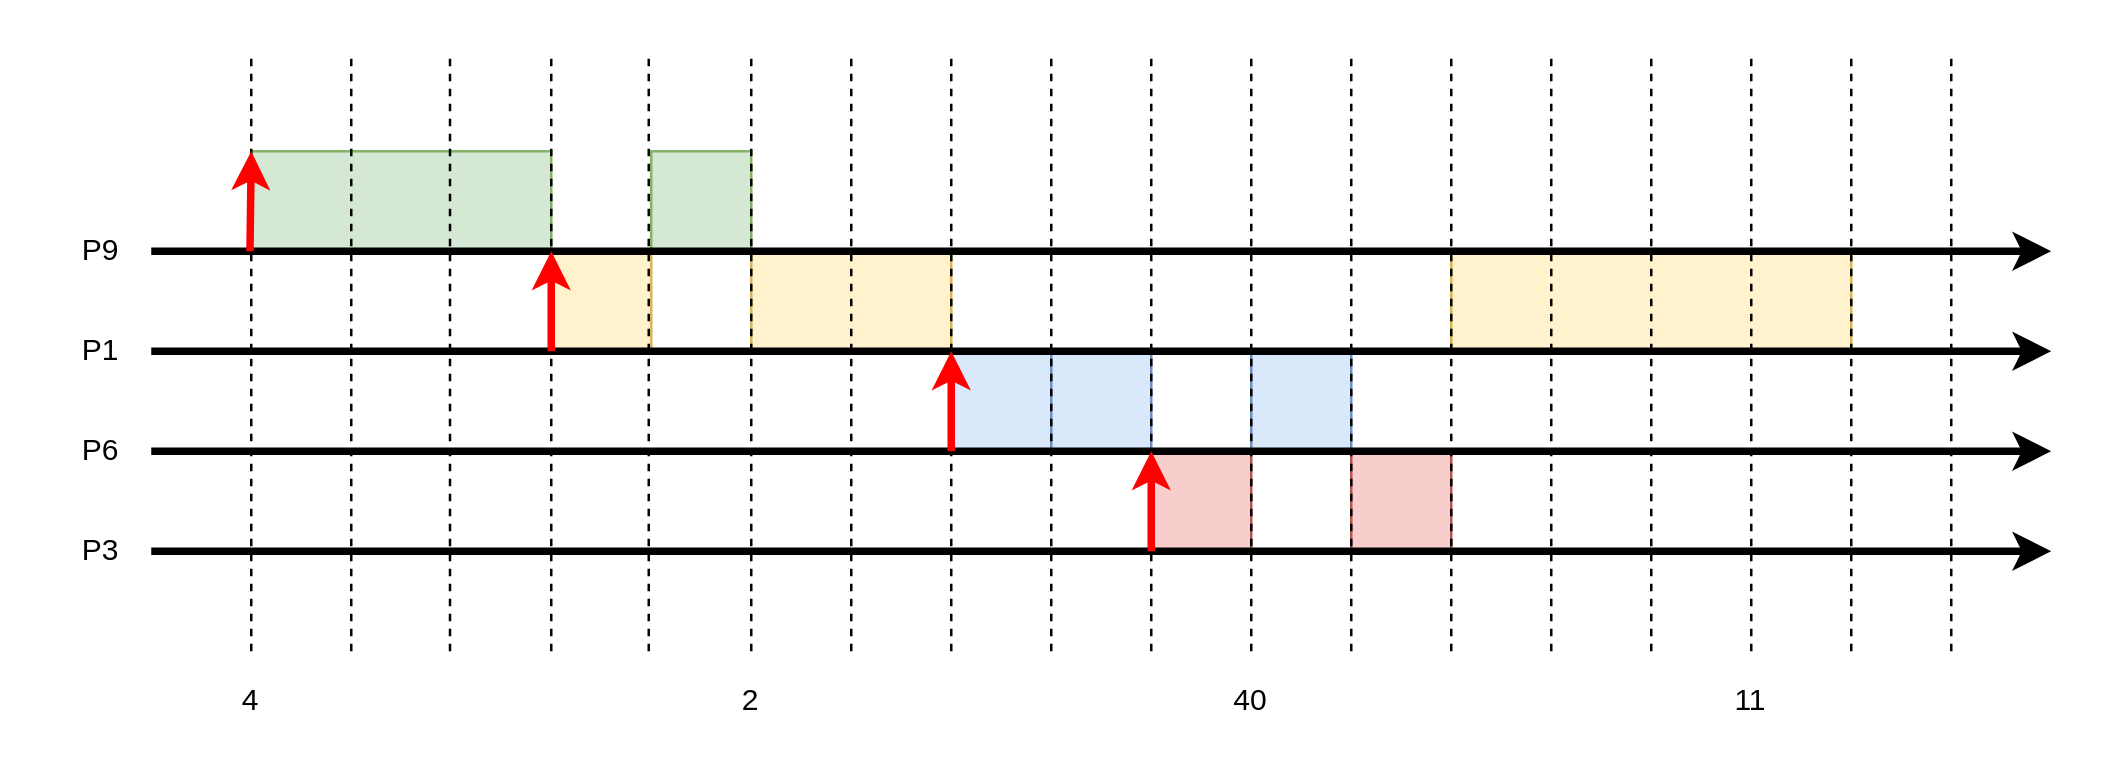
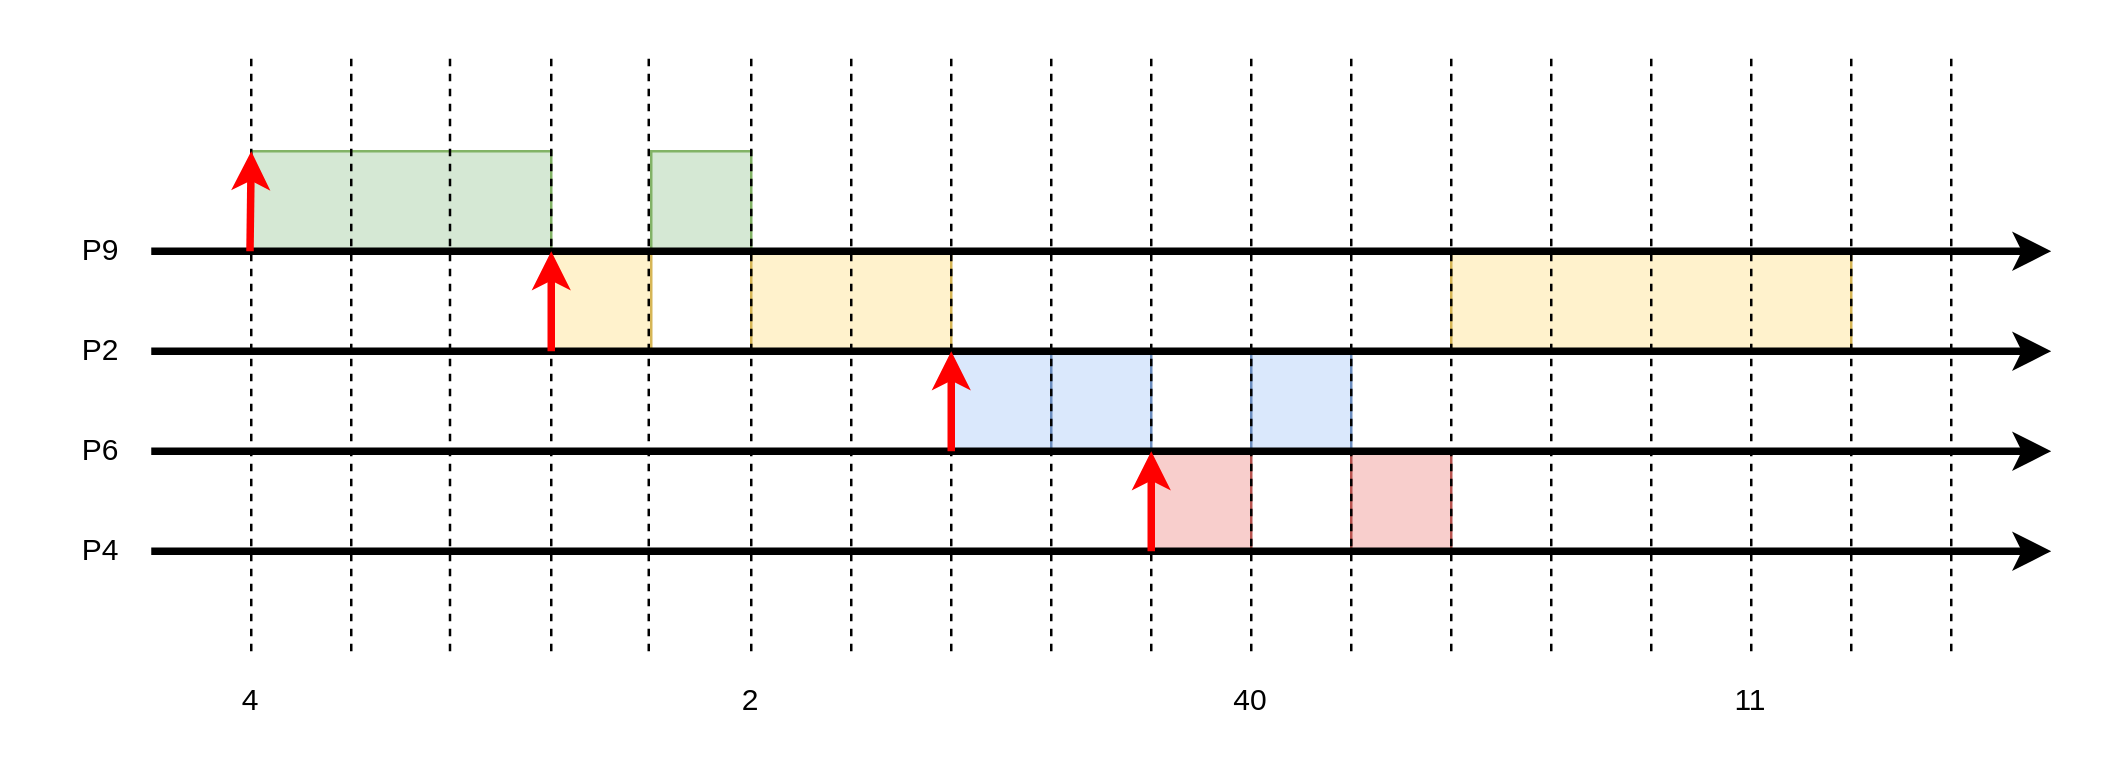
  <mxCell id="0" />
  <mxCell id="1" parent="0" />
  <mxCell id="2" value="" style="rounded=0;whiteSpace=wrap;html=1;strokeColor=#b85450;fillColor=#f8cecc;" vertex="1" parent="1"><mxGeometry x="460" y="180" width="40" height="40" as="geometry" /></mxCell>
  <mxCell id="3" value="" style="rounded=0;whiteSpace=wrap;html=1;strokeColor=#6c8ebf;fillColor=#dae8fc;" vertex="1" parent="1"><mxGeometry x="380" y="140" width="40" height="40" as="geometry" /></mxCell>
  <mxCell id="4" value="" style="rounded=0;whiteSpace=wrap;html=1;strokeColor=#6c8ebf;fillColor=#dae8fc;" vertex="1" parent="1"><mxGeometry x="420" y="140" width="40" height="40" as="geometry" /></mxCell>
  <mxCell id="5" value="" style="rounded=0;whiteSpace=wrap;html=1;strokeColor=#b85450;fillColor=#f8cecc;" vertex="1" parent="1"><mxGeometry x="540" y="180" width="40" height="40" as="geometry" /></mxCell>
  <mxCell id="6" value="" style="rounded=0;whiteSpace=wrap;html=1;strokeColor=#6c8ebf;fillColor=#dae8fc;" vertex="1" parent="1"><mxGeometry x="500" y="140" width="40" height="40" as="geometry" /></mxCell>
  <mxCell id="7" value="" style="rounded=0;whiteSpace=wrap;html=1;strokeColor=#d6b656;fillColor=#fff2cc;" vertex="1" parent="1"><mxGeometry x="300" y="100" width="80" height="40" as="geometry" /></mxCell>
  <mxCell id="8" value="" style="rounded=0;whiteSpace=wrap;html=1;strokeColor=#d6b656;fillColor=#fff2cc;" vertex="1" parent="1"><mxGeometry x="580" y="100" width="160" height="40" as="geometry" /></mxCell>
  <mxCell id="9" value="" style="rounded=0;whiteSpace=wrap;html=1;strokeColor=#82b366;fillColor=#d5e8d4;" vertex="1" parent="1"><mxGeometry x="260" y="60" width="40" height="40" as="geometry" /></mxCell>
  <mxCell id="10" value="" style="rounded=0;whiteSpace=wrap;html=1;strokeColor=#d6b656;fillColor=#fff2cc;" vertex="1" parent="1"><mxGeometry x="220" y="100" width="40" height="40" as="geometry" /></mxCell>
  <mxCell id="11" value="" style="rounded=0;whiteSpace=wrap;html=1;strokeColor=#82b366;fillColor=#d5e8d4;" vertex="1" parent="1"><mxGeometry x="100" y="60" width="120" height="40" as="geometry" /></mxCell>
  <mxCell id="12" value="" style="endArrow=classic;html=1;strokeWidth=3;" edge="1" parent="1"><mxGeometry width="50" height="50" relative="1" as="geometry"><mxPoint x="60" y="180" as="sourcePoint" /><mxPoint x="820" y="180" as="targetPoint" /></mxGeometry></mxCell>
  <mxCell id="13" value="" style="endArrow=none;dashed=1;html=1;" edge="1" parent="1"><mxGeometry width="50" height="50" relative="1" as="geometry"><mxPoint x="100" y="260" as="sourcePoint" /><mxPoint x="100" y="20" as="targetPoint" /></mxGeometry></mxCell>
  <mxCell id="14" value="" style="endArrow=none;dashed=1;html=1;" edge="1" parent="1"><mxGeometry width="50" height="50" relative="1" as="geometry"><mxPoint x="140" y="260" as="sourcePoint" /><mxPoint x="140" y="20" as="targetPoint" /></mxGeometry></mxCell>
  <mxCell id="15" value="" style="endArrow=none;dashed=1;html=1;" edge="1" parent="1"><mxGeometry width="50" height="50" relative="1" as="geometry"><mxPoint x="179.5" y="260" as="sourcePoint" /><mxPoint x="179.5" y="20" as="targetPoint" /></mxGeometry></mxCell>
  <mxCell id="16" value="" style="endArrow=none;dashed=1;html=1;" edge="1" parent="1"><mxGeometry width="50" height="50" relative="1" as="geometry"><mxPoint x="220" y="260" as="sourcePoint" /><mxPoint x="220" y="20" as="targetPoint" /></mxGeometry></mxCell>
  <mxCell id="17" value="" style="endArrow=none;dashed=1;html=1;" edge="1" parent="1"><mxGeometry width="50" height="50" relative="1" as="geometry"><mxPoint x="259" y="260" as="sourcePoint" /><mxPoint x="259" y="20" as="targetPoint" /></mxGeometry></mxCell>
  <mxCell id="18" value="" style="endArrow=none;dashed=1;html=1;" edge="1" parent="1"><mxGeometry width="50" height="50" relative="1" as="geometry"><mxPoint x="300" y="260" as="sourcePoint" /><mxPoint x="300" y="20" as="targetPoint" /></mxGeometry></mxCell>
  <mxCell id="19" value="" style="endArrow=none;dashed=1;html=1;" edge="1" parent="1"><mxGeometry width="50" height="50" relative="1" as="geometry"><mxPoint x="340" y="260" as="sourcePoint" /><mxPoint x="340" y="20" as="targetPoint" /></mxGeometry></mxCell>
  <mxCell id="20" value="" style="endArrow=none;dashed=1;html=1;" edge="1" parent="1"><mxGeometry width="50" height="50" relative="1" as="geometry"><mxPoint x="380" y="260" as="sourcePoint" /><mxPoint x="380" y="20" as="targetPoint" /></mxGeometry></mxCell>
  <mxCell id="21" value="" style="endArrow=none;dashed=1;html=1;" edge="1" parent="1"><mxGeometry width="50" height="50" relative="1" as="geometry"><mxPoint x="420" y="260" as="sourcePoint" /><mxPoint x="420" y="20" as="targetPoint" /></mxGeometry></mxCell>
  <mxCell id="22" value="" style="endArrow=none;dashed=1;html=1;" edge="1" parent="1"><mxGeometry width="50" height="50" relative="1" as="geometry"><mxPoint x="460" y="260" as="sourcePoint" /><mxPoint x="460" y="20" as="targetPoint" /></mxGeometry></mxCell>
  <mxCell id="23" value="" style="endArrow=none;dashed=1;html=1;" edge="1" parent="1"><mxGeometry width="50" height="50" relative="1" as="geometry"><mxPoint x="500" y="260" as="sourcePoint" /><mxPoint x="500" y="20" as="targetPoint" /></mxGeometry></mxCell>
  <mxCell id="24" value="" style="endArrow=none;dashed=1;html=1;" edge="1" parent="1"><mxGeometry width="50" height="50" relative="1" as="geometry"><mxPoint x="540" y="260" as="sourcePoint" /><mxPoint x="540" y="20" as="targetPoint" /></mxGeometry></mxCell>
  <mxCell id="25" value="" style="endArrow=none;dashed=1;html=1;" edge="1" parent="1"><mxGeometry width="50" height="50" relative="1" as="geometry"><mxPoint x="580" y="260" as="sourcePoint" /><mxPoint x="580" y="20" as="targetPoint" /></mxGeometry></mxCell>
  <mxCell id="26" value="" style="endArrow=none;dashed=1;html=1;" edge="1" parent="1"><mxGeometry width="50" height="50" relative="1" as="geometry"><mxPoint x="620" y="260" as="sourcePoint" /><mxPoint x="620" y="20" as="targetPoint" /></mxGeometry></mxCell>
  <mxCell id="27" value="" style="endArrow=none;dashed=1;html=1;" edge="1" parent="1"><mxGeometry width="50" height="50" relative="1" as="geometry"><mxPoint x="660" y="260" as="sourcePoint" /><mxPoint x="660" y="20" as="targetPoint" /></mxGeometry></mxCell>
  <mxCell id="28" value="" style="endArrow=none;dashed=1;html=1;" edge="1" parent="1"><mxGeometry width="50" height="50" relative="1" as="geometry"><mxPoint x="700" y="260" as="sourcePoint" /><mxPoint x="700" y="20" as="targetPoint" /></mxGeometry></mxCell>
  <mxCell id="29" value="" style="endArrow=none;dashed=1;html=1;" edge="1" parent="1"><mxGeometry width="50" height="50" relative="1" as="geometry"><mxPoint x="740" y="260" as="sourcePoint" /><mxPoint x="740" y="20" as="targetPoint" /></mxGeometry></mxCell>
  <mxCell id="30" value="" style="endArrow=none;dashed=1;html=1;" edge="1" parent="1"><mxGeometry width="50" height="50" relative="1" as="geometry"><mxPoint x="780" y="260" as="sourcePoint" /><mxPoint x="780" y="20" as="targetPoint" /></mxGeometry></mxCell>
  <mxCell id="31" value="" style="endArrow=classic;html=1;strokeWidth=3;" edge="1" parent="1"><mxGeometry width="50" height="50" relative="1" as="geometry"><mxPoint x="60" y="140" as="sourcePoint" /><mxPoint x="820" y="140" as="targetPoint" /></mxGeometry></mxCell>
  <mxCell id="32" value="" style="endArrow=classic;html=1;strokeWidth=3;" edge="1" parent="1"><mxGeometry width="50" height="50" relative="1" as="geometry"><mxPoint x="60" y="100" as="sourcePoint" /><mxPoint x="820" y="100" as="targetPoint" /></mxGeometry></mxCell>
  <mxCell id="33" value="4" style="text;html=1;strokeColor=none;fillColor=none;align=center;verticalAlign=middle;whiteSpace=wrap;rounded=0;" vertex="1" parent="1"><mxGeometry x="80" y="270" width="40" height="20" as="geometry" /></mxCell>
  <mxCell id="34" value="2" style="text;html=1;strokeColor=none;fillColor=none;align=center;verticalAlign=middle;whiteSpace=wrap;rounded=0;" vertex="1" parent="1"><mxGeometry x="280" y="270" width="40" height="20" as="geometry" /></mxCell>
  <mxCell id="35" value="40" style="text;html=1;strokeColor=none;fillColor=none;align=center;verticalAlign=middle;whiteSpace=wrap;rounded=0;" vertex="1" parent="1"><mxGeometry x="480" y="270" width="40" height="20" as="geometry" /></mxCell>
  <mxCell id="36" value="11" style="text;html=1;strokeColor=none;fillColor=none;align=center;verticalAlign=middle;whiteSpace=wrap;rounded=0;" vertex="1" parent="1"><mxGeometry x="680" y="270" width="40" height="20" as="geometry" /></mxCell>
  <mxCell id="37" value="P9" style="text;html=1;strokeColor=none;fillColor=none;align=center;verticalAlign=middle;whiteSpace=wrap;rounded=0;" vertex="1" parent="1"><mxGeometry y="90" width="40" height="20" as="geometry" x="20" /></mxCell>
- <mxCell id="38" value="P1" style="text;html=1;strokeColor=none;fillColor=none;align=center;verticalAlign=middle;whiteSpace=wrap;rounded=0;" vertex="1" parent="1"><mxGeometry y="130" width="40" height="20" as="geometry" x="20" /></mxCell>
+ <mxCell id="38" value="P2" style="text;html=1;strokeColor=none;fillColor=none;align=center;verticalAlign=middle;whiteSpace=wrap;rounded=0;" vertex="1" parent="1"><mxGeometry y="130" width="40" height="20" as="geometry" x="20" /></mxCell>
  <mxCell id="39" value="P6" style="text;html=1;strokeColor=none;fillColor=none;align=center;verticalAlign=middle;whiteSpace=wrap;rounded=0;" vertex="1" parent="1"><mxGeometry y="170" width="40" height="20" as="geometry" x="20" /></mxCell>
  <mxCell id="40" value="" style="endArrow=classic;html=1;strokeWidth=3;strokeColor=#FF0000;" edge="1" parent="1"><mxGeometry width="50" height="50" relative="1" as="geometry"><mxPoint x="220" y="140" as="sourcePoint" /><mxPoint x="220" y="100" as="targetPoint" /></mxGeometry></mxCell>
  <mxCell id="41" value="" style="endArrow=classic;html=1;strokeWidth=3;strokeColor=#FF0000;" edge="1" parent="1"><mxGeometry width="50" height="50" relative="1" as="geometry"><mxPoint x="99.5" y="100" as="sourcePoint" /><mxPoint x="100" y="60" as="targetPoint" /></mxGeometry></mxCell>
  <mxCell id="42" value="" style="endArrow=classic;html=1;strokeWidth=3;strokeColor=#FF0000;" edge="1" parent="1"><mxGeometry width="50" height="50" relative="1" as="geometry"><mxPoint x="380" y="180" as="sourcePoint" /><mxPoint x="380" y="140" as="targetPoint" /></mxGeometry></mxCell>
  <mxCell id="43" value="" style="endArrow=classic;html=1;strokeWidth=3;" edge="1" parent="1"><mxGeometry width="50" height="50" relative="1" as="geometry"><mxPoint x="60" y="220" as="sourcePoint" /><mxPoint x="820" y="220" as="targetPoint" /></mxGeometry></mxCell>
  <mxCell id="44" value="" style="endArrow=classic;html=1;strokeWidth=3;strokeColor=#FF0000;" edge="1" parent="1"><mxGeometry width="50" height="50" relative="1" as="geometry"><mxPoint x="460" y="220" as="sourcePoint" /><mxPoint x="460" y="180" as="targetPoint" /></mxGeometry></mxCell>
- <mxCell id="45" value="P3" style="text;html=1;strokeColor=none;fillColor=none;align=center;verticalAlign=middle;whiteSpace=wrap;rounded=0;" vertex="1" parent="1"><mxGeometry y="210" width="40" height="20" as="geometry" x="20" /></mxCell>
+ <mxCell id="45" value="P4" style="text;html=1;strokeColor=none;fillColor=none;align=center;verticalAlign=middle;whiteSpace=wrap;rounded=0;" vertex="1" parent="1"><mxGeometry y="210" width="40" height="20" as="geometry" x="20" /></mxCell>
